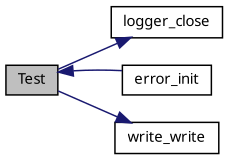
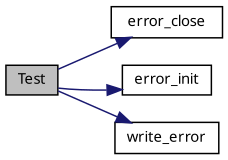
  digraph {
    fontname="Noto Sans"
    rankdir=LR
    node [color=black fillcolor=white fontname="Noto Sans" fontsize=10 shape=record style=filled]
    edge [color=midnightblue fontname="Noto Sans" fontsize=10 labelfontname=Helvetica labelfontsize=10 style=solid]
    n1 [fillcolor=grey75 fontcolor=black height=0.2 label=Test width=0.4]
-   n2 [height=0.2 label=logger_close width=0.4]
+   n2 [height=0.2 label=error_close width=0.4]
    n3 [height=0.2 label=error_init width=0.4]
-   n4 [height=0.2 label=write_write width=0.4]
+   n4 [height=0.2 label=write_error width=0.4]
    n1 -> n2
-   n3 -> n1
+   n1 -> n3
    n1 -> n4
  }
